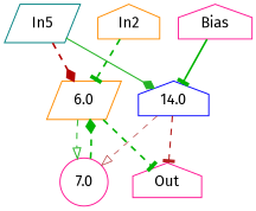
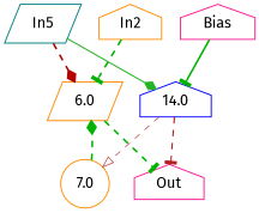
  digraph {
    fontname="Fira Sans"
    rankdir=TB
    node [color=deeppink fontname="Fira Sans" shape=house]
    edge [fontname="Fira Sans" style=dashed arrowhead=tee color="0.3333 1.0 0.7" penwidth=1.7]
    n1 [color=teal label=In5 rank=min shape=parallelogram]
    In2 [color=darkorange rank=min]
    Bias [rank=min]
    Out [rank=max]
    6.0 [color=darkorange shape=parallelogram width=0.3]
    14.0 [color=blue width=0.3]
-   7.0 [shape=circle width=0.3]
+   7.0 [color=darkorange shape=circle width=0.3]
    subgraph sub_1 {
      rank=same
      n1
      In2
      Bias
    }
    subgraph sub_2 {
      rank=same
      Out
    }
    n1 -> In2 [style=invis arrowhead="" color="" penwidth=""]
    n1 -> 6.0 [arrowhead=diamond color="0 1.0 0.7"]
    n1 -> 14.0 [arrowhead=diamond color="0.3333 0.8004509211638222 0.7" penwidth=1.1013527634914664 style=solid]
    In2 -> Bias [style=invis arrowhead="" color="" penwidth=""]
    In2 -> 6.0
    Bias -> 14.0 [style=solid]
    6.0 -> Out
-   6.0 -> 7.0 [arrowhead=onormal color="0.3333 0.7810601160008936 0.7" penwidth=1.0431803480026807]
    14.0 -> Out [color="0 0.8351510487137774 0.7" penwidth=1.2054531461413325]
    14.0 -> 7.0 [arrowhead=onormal color="0 0.6748339268789709 0.7" penwidth=0.7245017806369127]
    7.0 -> 6.0 [arrowhead=diamond color="0.3333 0.9936048634143978 0.7" penwidth=1.6808145902431935]
  }
